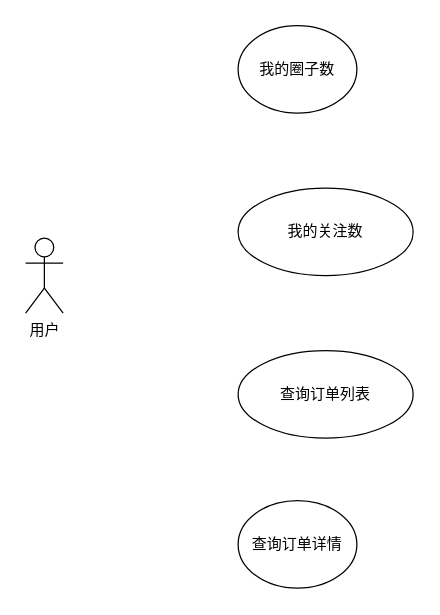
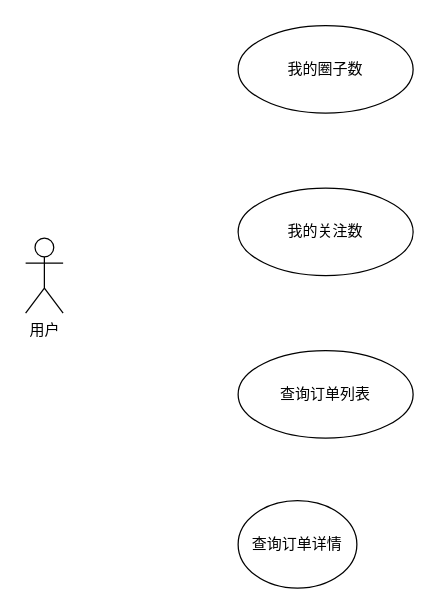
  <mxCell id="0" />
  <mxCell id="1" parent="0" />
  <mxCell id="2" value="用户&lt;br&gt;" style="shape=umlActor;verticalLabelPosition=bottom;verticalAlign=top;html=1;" vertex="1" parent="1"><mxGeometry x="20" y="190" width="30" height="60" as="geometry" /></mxCell>
  <mxCell id="3" value="查询订单详情" style="ellipse;whiteSpace=wrap;html=1;" vertex="1" parent="1"><mxGeometry x="190" y="400" width="95" height="70" as="geometry" /></mxCell>
  <mxCell id="4" value="查询订单列表" style="ellipse;whiteSpace=wrap;html=1;" vertex="1" parent="1"><mxGeometry x="190" y="280" width="140" height="70" as="geometry" /></mxCell>
  <mxCell id="5" value="我的关注数" style="ellipse;whiteSpace=wrap;html=1;" vertex="1" parent="1"><mxGeometry x="190" y="150" width="140" height="70" as="geometry" /></mxCell>
- <mxCell id="6" value="我的圈子数" style="ellipse;whiteSpace=wrap;html=1;" vertex="1" parent="1"><mxGeometry x="190" y="20" width="95" height="70" as="geometry" /></mxCell>
+ <mxCell id="6" value="我的圈子数" style="ellipse;whiteSpace=wrap;html=1;" vertex="1" parent="1"><mxGeometry x="190" y="20" width="140" height="70" as="geometry" /></mxCell>
